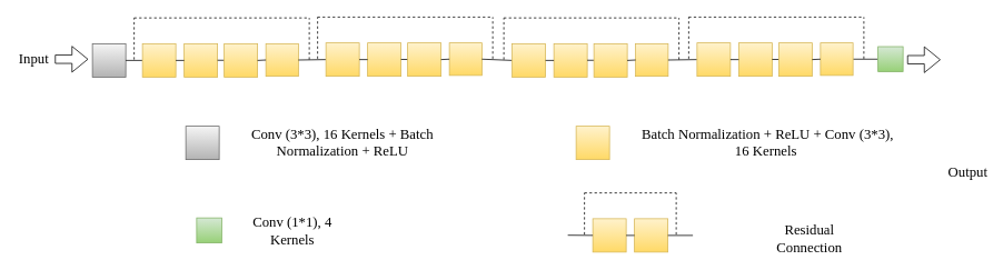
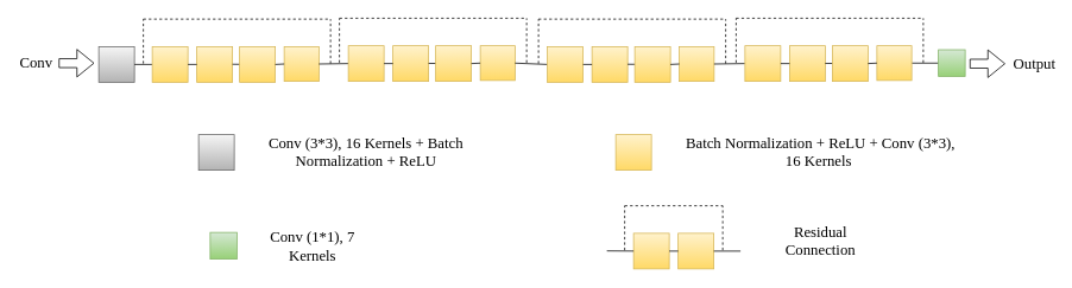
  <mxCell id="0" />
  <mxCell id="1" parent="0" />
  <mxCell id="2" value="" style="shape=flexArrow;endArrow=classic;html=1;fontFamily=Times New Roman;fontSize=17;" parent="1" edge="1"><mxGeometry width="50" height="50" relative="1" as="geometry"><mxPoint x="65" y="70.58" as="sourcePoint" /><mxPoint x="105" y="70.58" as="targetPoint" /></mxGeometry></mxCell>
  <mxCell id="3" value="" style="whiteSpace=wrap;html=1;aspect=fixed;fillColor=#f5f5f5;strokeColor=#666666;rounded=0;glass=0;sketch=0;shadow=0;gradientColor=#b3b3b3;fontFamily=Times New Roman;fontSize=17;" parent="1" vertex="1"><mxGeometry x="110" y="52" width="40" height="40" as="geometry" /></mxCell>
  <mxCell id="4" value="" style="endArrow=none;html=1;exitX=1;exitY=0.5;exitDx=0;exitDy=0;fontFamily=Times New Roman;fontSize=17;" parent="1" source="3" edge="1"><mxGeometry width="50" height="50" relative="1" as="geometry"><mxPoint x="160" y="71" as="sourcePoint" /><mxPoint x="170" y="72" as="targetPoint" /></mxGeometry></mxCell>
  <mxCell id="5" value="" style="whiteSpace=wrap;html=1;aspect=fixed;fillColor=#fff2cc;strokeColor=#d6b656;gradientColor=#ffd966;fontFamily=Times New Roman;fontSize=17;" parent="1" vertex="1"><mxGeometry x="170" y="52" width="40" height="40" as="geometry" /></mxCell>
  <mxCell id="6" value="" style="whiteSpace=wrap;html=1;aspect=fixed;fillColor=#fff2cc;strokeColor=#d6b656;gradientColor=#ffd966;fontFamily=Times New Roman;fontSize=17;" parent="1" vertex="1"><mxGeometry x="220" y="52" width="40" height="40" as="geometry" /></mxCell>
  <mxCell id="7" value="" style="endArrow=none;html=1;exitX=1;exitY=0.5;exitDx=0;exitDy=0;entryX=0;entryY=0.5;entryDx=0;entryDy=0;fontFamily=Times New Roman;fontSize=17;" parent="1" source="5" target="6" edge="1"><mxGeometry width="50" height="50" relative="1" as="geometry"><mxPoint x="200" y="91" as="sourcePoint" /><mxPoint x="250" y="41" as="targetPoint" /></mxGeometry></mxCell>
  <mxCell id="8" value="" style="endArrow=none;html=1;exitX=1;exitY=0.5;exitDx=0;exitDy=0;fontFamily=Times New Roman;fontSize=17;" parent="1" edge="1"><mxGeometry width="50" height="50" relative="1" as="geometry"><mxPoint x="260" y="71.8" as="sourcePoint" /><mxPoint x="290" y="72" as="targetPoint" /></mxGeometry></mxCell>
  <mxCell id="9" value="" style="endArrow=none;dashed=1;html=1;fontFamily=Times New Roman;fontSize=17;" parent="1" edge="1"><mxGeometry width="50" height="50" relative="1" as="geometry"><mxPoint x="160" y="21" as="sourcePoint" /><mxPoint x="370" y="21" as="targetPoint" /></mxGeometry></mxCell>
  <mxCell id="10" value="" style="endArrow=none;dashed=1;html=1;fontFamily=Times New Roman;fontSize=17;" parent="1" edge="1"><mxGeometry width="50" height="50" relative="1" as="geometry"><mxPoint x="370" y="71" as="sourcePoint" /><mxPoint x="370" y="21" as="targetPoint" /></mxGeometry></mxCell>
  <mxCell id="11" value="" style="endArrow=none;dashed=1;html=1;fontFamily=Times New Roman;fontSize=17;" parent="1" edge="1"><mxGeometry width="50" height="50" relative="1" as="geometry"><mxPoint x="160" y="71" as="sourcePoint" /><mxPoint x="160" y="21" as="targetPoint" /></mxGeometry></mxCell>
  <mxCell id="12" value="" style="whiteSpace=wrap;html=1;aspect=fixed;fillColor=#fff2cc;strokeColor=#d6b656;gradientColor=#ffd966;fontFamily=Times New Roman;fontSize=17;" parent="1" vertex="1"><mxGeometry x="268" y="52" width="40" height="40" as="geometry" /></mxCell>
  <mxCell id="13" value="" style="whiteSpace=wrap;html=1;aspect=fixed;fillColor=#fff2cc;strokeColor=#d6b656;gradientColor=#ffd966;fontFamily=Times New Roman;fontSize=17;" parent="1" vertex="1"><mxGeometry x="318" y="52" width="39" height="39" as="geometry" /></mxCell>
  <mxCell id="14" value="" style="endArrow=none;html=1;exitX=1;exitY=0.5;exitDx=0;exitDy=0;entryX=0;entryY=0.5;entryDx=0;entryDy=0;fontFamily=Times New Roman;fontSize=17;" parent="1" source="12" target="13" edge="1"><mxGeometry width="50" height="50" relative="1" as="geometry"><mxPoint x="298" y="91" as="sourcePoint" /><mxPoint x="348" y="41" as="targetPoint" /></mxGeometry></mxCell>
  <mxCell id="15" value="" style="endArrow=none;html=1;exitX=1;exitY=0.5;exitDx=0;exitDy=0;fontFamily=Times New Roman;fontSize=17;" parent="1" target="19" edge="1" source="66"><mxGeometry width="50" height="50" relative="1" as="geometry"><mxPoint x="1027" y="70.5" as="sourcePoint" /><mxPoint x="1057" y="70.5" as="targetPoint" /></mxGeometry></mxCell>
- <mxCell id="16" value="&lt;font style=&quot;font-size: 17px;&quot;&gt;Input&lt;/font&gt;" style="text;html=1;strokeColor=none;fillColor=none;align=center;verticalAlign=middle;whiteSpace=wrap;rounded=0;shadow=0;glass=0;sketch=0;fontFamily=Times New Roman;fontSize=17;" parent="1" vertex="1"><mxGeometry x="20" y="61" width="40" height="20" as="geometry" /></mxCell>
+ <mxCell id="16" value="&lt;font style=&quot;font-size: 17px;&quot;&gt;Conv&lt;/font&gt;" style="text;html=1;strokeColor=none;fillColor=none;align=center;verticalAlign=middle;whiteSpace=wrap;rounded=0;shadow=0;glass=0;sketch=0;fontFamily=Times New Roman;fontSize=17;" parent="1" vertex="1"><mxGeometry x="20" y="61" width="40" height="20" as="geometry" /></mxCell>
  <mxCell id="17" value="" style="shape=flexArrow;endArrow=classic;html=1;fontFamily=Times New Roman;fontSize=17;" parent="1" edge="1"><mxGeometry width="50" height="50" relative="1" as="geometry"><mxPoint x="1087" y="71.16" as="sourcePoint" /><mxPoint x="1127" y="71.16" as="targetPoint" /></mxGeometry></mxCell>
- <mxCell id="18" value="&lt;font style=&quot;font-size: 17px;&quot;&gt;Output&lt;/font&gt;" style="text;html=1;strokeColor=none;fillColor=none;align=center;verticalAlign=middle;whiteSpace=wrap;rounded=0;shadow=0;glass=0;sketch=0;fontFamily=Times New Roman;fontSize=17;" parent="1" vertex="1"><mxGeometry x="1140" y="196.5" width="40" height="20" as="geometry" /></mxCell>
+ <mxCell id="18" value="&lt;font style=&quot;font-size: 17px;&quot;&gt;Output&lt;/font&gt;" style="text;html=1;strokeColor=none;fillColor=none;align=center;verticalAlign=middle;whiteSpace=wrap;rounded=0;shadow=0;glass=0;sketch=0;fontFamily=Times New Roman;fontSize=17;" parent="1" vertex="1"><mxGeometry x="1140" y="61.5" width="40" height="20" as="geometry" /></mxCell>
  <mxCell id="19" value="" style="whiteSpace=wrap;html=1;aspect=fixed;gradientColor=#97d077;fillColor=#d5e8d4;strokeColor=#82b366;fontFamily=Times New Roman;fontSize=17;" parent="1" vertex="1"><mxGeometry x="1052" y="55.5" width="30" height="30" as="geometry" /></mxCell>
  <mxCell id="20" value="" style="whiteSpace=wrap;html=1;aspect=fixed;fillColor=#f5f5f5;strokeColor=#666666;rounded=0;glass=0;sketch=0;shadow=0;gradientColor=#b3b3b3;fontFamily=Times New Roman;fontSize=17;" parent="1" vertex="1"><mxGeometry x="222" y="151" width="40" height="40" as="geometry" /></mxCell>
  <mxCell id="21" value="" style="whiteSpace=wrap;html=1;aspect=fixed;fillColor=#fff2cc;strokeColor=#d6b656;gradientColor=#ffd966;fontFamily=Times New Roman;fontSize=17;" parent="1" vertex="1"><mxGeometry x="690" y="151" width="40" height="40" as="geometry" /></mxCell>
  <mxCell id="22" value="" style="whiteSpace=wrap;html=1;aspect=fixed;gradientColor=#97d077;fillColor=#d5e8d4;strokeColor=#82b366;fontFamily=Times New Roman;fontSize=17;" parent="1" vertex="1"><mxGeometry x="235" y="261" width="30" height="30" as="geometry" /></mxCell>
  <mxCell id="23" value="" style="whiteSpace=wrap;html=1;aspect=fixed;fillColor=#fff2cc;strokeColor=#d6b656;gradientColor=#ffd966;fontFamily=Times New Roman;fontSize=17;" parent="1" vertex="1"><mxGeometry x="710" y="262" width="40" height="40" as="geometry" /></mxCell>
  <mxCell id="24" value="" style="whiteSpace=wrap;html=1;aspect=fixed;fillColor=#fff2cc;strokeColor=#d6b656;gradientColor=#ffd966;fontFamily=Times New Roman;fontSize=17;" parent="1" vertex="1"><mxGeometry x="760" y="262" width="40" height="40" as="geometry" /></mxCell>
  <mxCell id="25" value="" style="endArrow=none;html=1;exitX=1;exitY=0.5;exitDx=0;exitDy=0;entryX=0;entryY=0.5;entryDx=0;entryDy=0;fontFamily=Times New Roman;fontSize=17;" parent="1" source="23" target="24" edge="1"><mxGeometry width="50" height="50" relative="1" as="geometry"><mxPoint x="740" y="301" as="sourcePoint" /><mxPoint x="790" y="251" as="targetPoint" /></mxGeometry></mxCell>
  <mxCell id="26" value="" style="endArrow=none;dashed=1;html=1;fontFamily=Times New Roman;fontSize=17;" parent="1" edge="1"><mxGeometry width="50" height="50" relative="1" as="geometry"><mxPoint x="700" y="231" as="sourcePoint" /><mxPoint x="810" y="231" as="targetPoint" /></mxGeometry></mxCell>
  <mxCell id="27" value="" style="endArrow=none;dashed=1;html=1;fontFamily=Times New Roman;fontSize=17;" parent="1" edge="1"><mxGeometry width="50" height="50" relative="1" as="geometry"><mxPoint x="810" y="281" as="sourcePoint" /><mxPoint x="810" y="231" as="targetPoint" /></mxGeometry></mxCell>
  <mxCell id="28" value="" style="endArrow=none;dashed=1;html=1;fontFamily=Times New Roman;fontSize=17;" parent="1" edge="1"><mxGeometry width="50" height="50" relative="1" as="geometry"><mxPoint x="700" y="281" as="sourcePoint" /><mxPoint x="700" y="231" as="targetPoint" /></mxGeometry></mxCell>
  <mxCell id="29" value="" style="endArrow=none;html=1;exitX=1;exitY=0.5;exitDx=0;exitDy=0;fontFamily=Times New Roman;fontSize=17;" parent="1" edge="1"><mxGeometry width="50" height="50" relative="1" as="geometry"><mxPoint x="680" y="281.76" as="sourcePoint" /><mxPoint x="710" y="281.96" as="targetPoint" /></mxGeometry></mxCell>
  <mxCell id="30" value="" style="endArrow=none;html=1;exitX=1;exitY=0.5;exitDx=0;exitDy=0;fontFamily=Times New Roman;fontSize=17;" parent="1" source="24" edge="1"><mxGeometry width="50" height="50" relative="1" as="geometry"><mxPoint x="660" y="341" as="sourcePoint" /><mxPoint x="830" y="282" as="targetPoint" /></mxGeometry></mxCell>
  <mxCell id="31" value="Conv (3*3), 16 Kernels + Batch Normalization + ReLU" style="text;html=1;strokeColor=none;fillColor=none;align=center;verticalAlign=middle;whiteSpace=wrap;rounded=0;shadow=0;glass=0;sketch=0;fontFamily=Times New Roman;fontSize=17;" parent="1" vertex="1"><mxGeometry x="265" y="161" width="290" height="20" as="geometry" /></mxCell>
  <mxCell id="32" value="Batch Normalization + ReLU + Conv (3*3), 16 Kernels&amp;nbsp;" style="text;html=1;strokeColor=none;fillColor=none;align=center;verticalAlign=middle;whiteSpace=wrap;rounded=0;shadow=0;glass=0;sketch=0;fontFamily=Times New Roman;fontSize=17;" parent="1" vertex="1"><mxGeometry x="765" y="161" width="310" height="20" as="geometry" /></mxCell>
- <mxCell id="33" value="Conv (1*1), 4 Kernels" style="text;html=1;strokeColor=none;fillColor=none;align=center;verticalAlign=middle;whiteSpace=wrap;rounded=0;shadow=0;glass=0;sketch=0;fontFamily=Times New Roman;fontSize=17;" parent="1" vertex="1"><mxGeometry x="285" y="267" width="130" height="20" as="geometry" /></mxCell>
- <mxCell id="34" value="Residual Connection" style="text;html=1;strokeColor=none;fillColor=none;align=center;verticalAlign=middle;whiteSpace=wrap;rounded=0;shadow=0;glass=0;sketch=0;fontFamily=Times New Roman;fontSize=17;" parent="1" vertex="1"><mxGeometry x="905" y="276" width="130" height="20" as="geometry" /></mxCell>
+ <mxCell id="33" value="Conv (1*1), 7 Kernels" style="text;html=1;strokeColor=none;fillColor=none;align=center;verticalAlign=middle;whiteSpace=wrap;rounded=0;shadow=0;glass=0;sketch=0;fontFamily=Times New Roman;fontSize=17;" parent="1" vertex="1"><mxGeometry x="285" y="267" width="130" height="20" as="geometry" /></mxCell>
+ <mxCell id="34" value="Residual Connection" style="text;html=1;strokeColor=none;fillColor=none;align=center;verticalAlign=middle;whiteSpace=wrap;rounded=0;shadow=0;glass=0;sketch=0;fontFamily=Times New Roman;fontSize=17;" parent="1" vertex="1"><mxGeometry x="855" y="261" width="130" height="20" as="geometry" /></mxCell>
  <mxCell id="35" value="" style="endArrow=none;html=1;exitX=1;exitY=0.5;exitDx=0;exitDy=0;fontFamily=Times New Roman;fontSize=17;" edge="1" parent="1" source="13"><mxGeometry width="50" height="50" relative="1" as="geometry"><mxPoint x="370" y="71" as="sourcePoint" /><mxPoint x="390" y="71" as="targetPoint" /></mxGeometry></mxCell>
  <mxCell id="36" value="" style="whiteSpace=wrap;html=1;aspect=fixed;fillColor=#fff2cc;strokeColor=#d6b656;gradientColor=#ffd966;fontFamily=Times New Roman;fontSize=17;" vertex="1" parent="1"><mxGeometry x="390" y="51" width="40" height="40" as="geometry" /></mxCell>
  <mxCell id="37" value="" style="whiteSpace=wrap;html=1;aspect=fixed;fillColor=#fff2cc;strokeColor=#d6b656;gradientColor=#ffd966;fontFamily=Times New Roman;fontSize=17;" vertex="1" parent="1"><mxGeometry x="440" y="51" width="40" height="40" as="geometry" /></mxCell>
  <mxCell id="38" value="" style="endArrow=none;html=1;exitX=1;exitY=0.5;exitDx=0;exitDy=0;entryX=0;entryY=0.5;entryDx=0;entryDy=0;fontFamily=Times New Roman;fontSize=17;" edge="1" parent="1" source="36" target="37"><mxGeometry width="50" height="50" relative="1" as="geometry"><mxPoint x="420" y="90" as="sourcePoint" /><mxPoint x="470" y="40" as="targetPoint" /></mxGeometry></mxCell>
  <mxCell id="39" value="" style="endArrow=none;html=1;exitX=1;exitY=0.5;exitDx=0;exitDy=0;fontFamily=Times New Roman;fontSize=17;" edge="1" parent="1"><mxGeometry width="50" height="50" relative="1" as="geometry"><mxPoint x="480" y="70.8" as="sourcePoint" /><mxPoint x="510" y="71" as="targetPoint" /></mxGeometry></mxCell>
  <mxCell id="40" value="" style="endArrow=none;dashed=1;html=1;fontFamily=Times New Roman;fontSize=17;" edge="1" parent="1"><mxGeometry width="50" height="50" relative="1" as="geometry"><mxPoint x="380" y="20" as="sourcePoint" /><mxPoint x="590" y="20" as="targetPoint" /></mxGeometry></mxCell>
  <mxCell id="41" value="" style="endArrow=none;dashed=1;html=1;fontFamily=Times New Roman;fontSize=17;" edge="1" parent="1"><mxGeometry width="50" height="50" relative="1" as="geometry"><mxPoint x="590" y="70" as="sourcePoint" /><mxPoint x="590" y="20" as="targetPoint" /></mxGeometry></mxCell>
  <mxCell id="42" value="" style="endArrow=none;dashed=1;html=1;fontFamily=Times New Roman;fontSize=17;" edge="1" parent="1"><mxGeometry width="50" height="50" relative="1" as="geometry"><mxPoint x="380" y="70" as="sourcePoint" /><mxPoint x="380" y="20" as="targetPoint" /></mxGeometry></mxCell>
  <mxCell id="43" value="" style="whiteSpace=wrap;html=1;aspect=fixed;fillColor=#fff2cc;strokeColor=#d6b656;gradientColor=#ffd966;fontFamily=Times New Roman;fontSize=17;" vertex="1" parent="1"><mxGeometry x="488" y="51" width="40" height="40" as="geometry" /></mxCell>
  <mxCell id="44" value="" style="whiteSpace=wrap;html=1;aspect=fixed;fillColor=#fff2cc;strokeColor=#d6b656;gradientColor=#ffd966;fontFamily=Times New Roman;fontSize=17;" vertex="1" parent="1"><mxGeometry x="538" y="51" width="39" height="39" as="geometry" /></mxCell>
  <mxCell id="45" value="" style="endArrow=none;html=1;exitX=1;exitY=0.5;exitDx=0;exitDy=0;entryX=0;entryY=0.5;entryDx=0;entryDy=0;fontFamily=Times New Roman;fontSize=17;" edge="1" parent="1" source="43" target="44"><mxGeometry width="50" height="50" relative="1" as="geometry"><mxPoint x="518" y="90" as="sourcePoint" /><mxPoint x="568" y="40" as="targetPoint" /></mxGeometry></mxCell>
  <mxCell id="46" value="" style="endArrow=none;html=1;exitX=1;exitY=0.5;exitDx=0;exitDy=0;fontFamily=Times New Roman;fontSize=17;" edge="1" parent="1" source="44"><mxGeometry width="50" height="50" relative="1" as="geometry"><mxPoint x="593.33" y="72" as="sourcePoint" /><mxPoint x="613.33" y="72" as="targetPoint" /></mxGeometry></mxCell>
  <mxCell id="47" value="" style="whiteSpace=wrap;html=1;aspect=fixed;fillColor=#fff2cc;strokeColor=#d6b656;gradientColor=#ffd966;fontFamily=Times New Roman;fontSize=17;" vertex="1" parent="1"><mxGeometry x="613.33" y="52" width="40" height="40" as="geometry" /></mxCell>
  <mxCell id="48" value="" style="whiteSpace=wrap;html=1;aspect=fixed;fillColor=#fff2cc;strokeColor=#d6b656;gradientColor=#ffd966;fontFamily=Times New Roman;fontSize=17;" vertex="1" parent="1"><mxGeometry x="663.33" y="52" width="40" height="40" as="geometry" /></mxCell>
  <mxCell id="49" value="" style="endArrow=none;html=1;exitX=1;exitY=0.5;exitDx=0;exitDy=0;entryX=0;entryY=0.5;entryDx=0;entryDy=0;fontFamily=Times New Roman;fontSize=17;" edge="1" parent="1" source="47" target="48"><mxGeometry width="50" height="50" relative="1" as="geometry"><mxPoint x="643.33" y="91" as="sourcePoint" /><mxPoint x="693.33" y="41" as="targetPoint" /></mxGeometry></mxCell>
  <mxCell id="50" value="" style="endArrow=none;html=1;exitX=1;exitY=0.5;exitDx=0;exitDy=0;fontFamily=Times New Roman;fontSize=17;" edge="1" parent="1"><mxGeometry width="50" height="50" relative="1" as="geometry"><mxPoint x="703.33" y="71.8" as="sourcePoint" /><mxPoint x="733.33" y="72" as="targetPoint" /></mxGeometry></mxCell>
  <mxCell id="51" value="" style="endArrow=none;dashed=1;html=1;fontFamily=Times New Roman;fontSize=17;" edge="1" parent="1"><mxGeometry width="50" height="50" relative="1" as="geometry"><mxPoint x="603.33" y="21" as="sourcePoint" /><mxPoint x="813.33" y="21" as="targetPoint" /></mxGeometry></mxCell>
  <mxCell id="52" value="" style="endArrow=none;dashed=1;html=1;fontFamily=Times New Roman;fontSize=17;" edge="1" parent="1"><mxGeometry width="50" height="50" relative="1" as="geometry"><mxPoint x="813.33" y="71" as="sourcePoint" /><mxPoint x="813.33" y="21" as="targetPoint" /></mxGeometry></mxCell>
  <mxCell id="53" value="" style="endArrow=none;dashed=1;html=1;fontFamily=Times New Roman;fontSize=17;" edge="1" parent="1"><mxGeometry width="50" height="50" relative="1" as="geometry"><mxPoint x="603.33" y="71" as="sourcePoint" /><mxPoint x="603.33" y="21" as="targetPoint" /></mxGeometry></mxCell>
  <mxCell id="54" value="" style="whiteSpace=wrap;html=1;aspect=fixed;fillColor=#fff2cc;strokeColor=#d6b656;gradientColor=#ffd966;fontFamily=Times New Roman;fontSize=17;" vertex="1" parent="1"><mxGeometry x="711.33" y="52" width="40" height="40" as="geometry" /></mxCell>
  <mxCell id="55" value="" style="whiteSpace=wrap;html=1;aspect=fixed;fillColor=#fff2cc;strokeColor=#d6b656;gradientColor=#ffd966;fontFamily=Times New Roman;fontSize=17;" vertex="1" parent="1"><mxGeometry x="761.33" y="52" width="39" height="39" as="geometry" /></mxCell>
  <mxCell id="56" value="" style="endArrow=none;html=1;exitX=1;exitY=0.5;exitDx=0;exitDy=0;entryX=0;entryY=0.5;entryDx=0;entryDy=0;fontFamily=Times New Roman;fontSize=17;" edge="1" parent="1" source="54" target="55"><mxGeometry width="50" height="50" relative="1" as="geometry"><mxPoint x="741.33" y="91" as="sourcePoint" /><mxPoint x="791.33" y="41" as="targetPoint" /></mxGeometry></mxCell>
  <mxCell id="57" value="" style="endArrow=none;html=1;exitX=1;exitY=0.5;exitDx=0;exitDy=0;fontFamily=Times New Roman;fontSize=17;" edge="1" parent="1" source="55"><mxGeometry width="50" height="50" relative="1" as="geometry"><mxPoint x="815" y="71" as="sourcePoint" /><mxPoint x="835" y="71" as="targetPoint" /></mxGeometry></mxCell>
  <mxCell id="58" value="" style="whiteSpace=wrap;html=1;aspect=fixed;fillColor=#fff2cc;strokeColor=#d6b656;gradientColor=#ffd966;fontFamily=Times New Roman;fontSize=17;" vertex="1" parent="1"><mxGeometry x="835" y="51" width="40" height="40" as="geometry" /></mxCell>
  <mxCell id="59" value="" style="whiteSpace=wrap;html=1;aspect=fixed;fillColor=#fff2cc;strokeColor=#d6b656;gradientColor=#ffd966;fontFamily=Times New Roman;fontSize=17;" vertex="1" parent="1"><mxGeometry x="885" y="51" width="40" height="40" as="geometry" /></mxCell>
  <mxCell id="60" value="" style="endArrow=none;html=1;exitX=1;exitY=0.5;exitDx=0;exitDy=0;entryX=0;entryY=0.5;entryDx=0;entryDy=0;fontFamily=Times New Roman;fontSize=17;" edge="1" parent="1" source="58" target="59"><mxGeometry width="50" height="50" relative="1" as="geometry"><mxPoint x="865" y="90" as="sourcePoint" /><mxPoint x="915" y="40" as="targetPoint" /></mxGeometry></mxCell>
  <mxCell id="61" value="" style="endArrow=none;html=1;exitX=1;exitY=0.5;exitDx=0;exitDy=0;fontFamily=Times New Roman;fontSize=17;" edge="1" parent="1"><mxGeometry width="50" height="50" relative="1" as="geometry"><mxPoint x="925" y="70.8" as="sourcePoint" /><mxPoint x="955" y="71" as="targetPoint" /></mxGeometry></mxCell>
  <mxCell id="62" value="" style="endArrow=none;dashed=1;html=1;fontFamily=Times New Roman;fontSize=17;" edge="1" parent="1"><mxGeometry width="50" height="50" relative="1" as="geometry"><mxPoint x="825" y="20" as="sourcePoint" /><mxPoint x="1035" y="20" as="targetPoint" /></mxGeometry></mxCell>
  <mxCell id="63" value="" style="endArrow=none;dashed=1;html=1;fontFamily=Times New Roman;fontSize=17;" edge="1" parent="1"><mxGeometry width="50" height="50" relative="1" as="geometry"><mxPoint x="1035" y="70" as="sourcePoint" /><mxPoint x="1035" y="20" as="targetPoint" /></mxGeometry></mxCell>
  <mxCell id="64" value="" style="endArrow=none;dashed=1;html=1;fontFamily=Times New Roman;fontSize=17;" edge="1" parent="1"><mxGeometry width="50" height="50" relative="1" as="geometry"><mxPoint x="825" y="70" as="sourcePoint" /><mxPoint x="825" y="20" as="targetPoint" /></mxGeometry></mxCell>
  <mxCell id="65" value="" style="whiteSpace=wrap;html=1;aspect=fixed;fillColor=#fff2cc;strokeColor=#d6b656;gradientColor=#ffd966;fontFamily=Times New Roman;fontSize=17;" vertex="1" parent="1"><mxGeometry x="933" y="51" width="40" height="40" as="geometry" /></mxCell>
  <mxCell id="66" value="" style="whiteSpace=wrap;html=1;aspect=fixed;fillColor=#fff2cc;strokeColor=#d6b656;gradientColor=#ffd966;fontFamily=Times New Roman;fontSize=17;" vertex="1" parent="1"><mxGeometry x="983" y="51" width="39" height="39" as="geometry" /></mxCell>
  <mxCell id="67" value="" style="endArrow=none;html=1;exitX=1;exitY=0.5;exitDx=0;exitDy=0;entryX=0;entryY=0.5;entryDx=0;entryDy=0;fontFamily=Times New Roman;fontSize=17;" edge="1" parent="1" source="65" target="66"><mxGeometry width="50" height="50" relative="1" as="geometry"><mxPoint x="963" y="90" as="sourcePoint" /><mxPoint x="1013" y="40" as="targetPoint" /></mxGeometry></mxCell>
